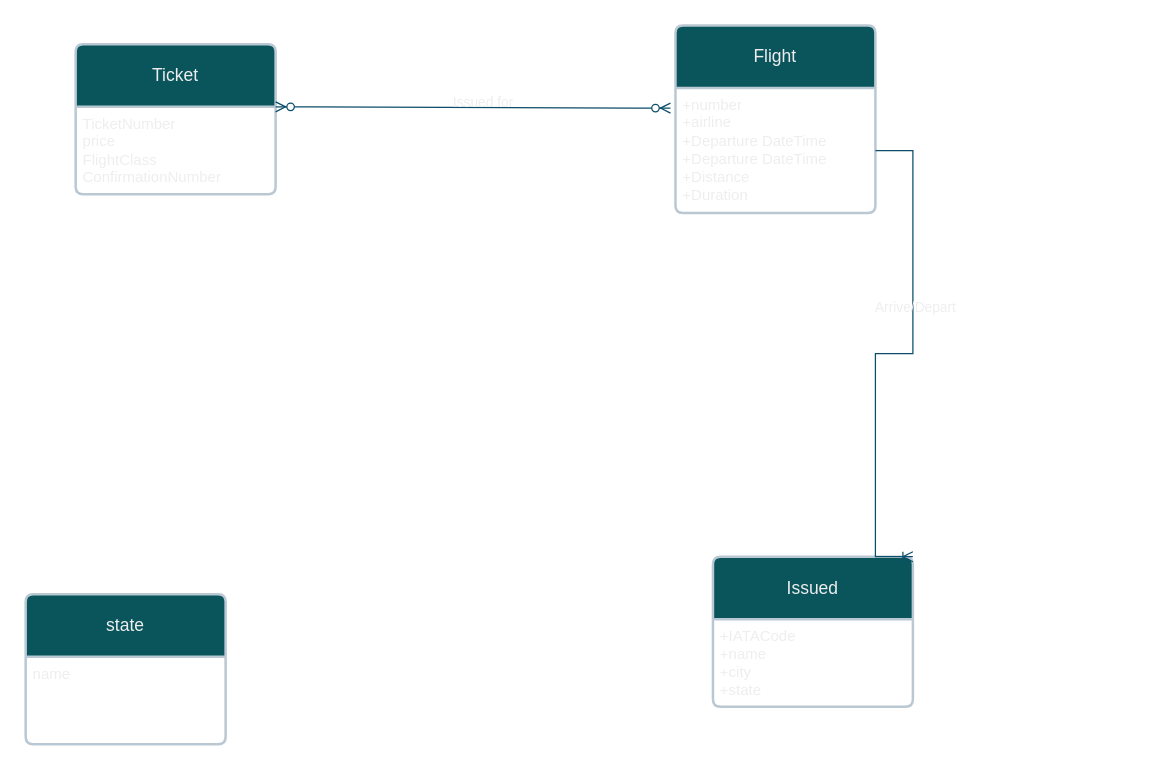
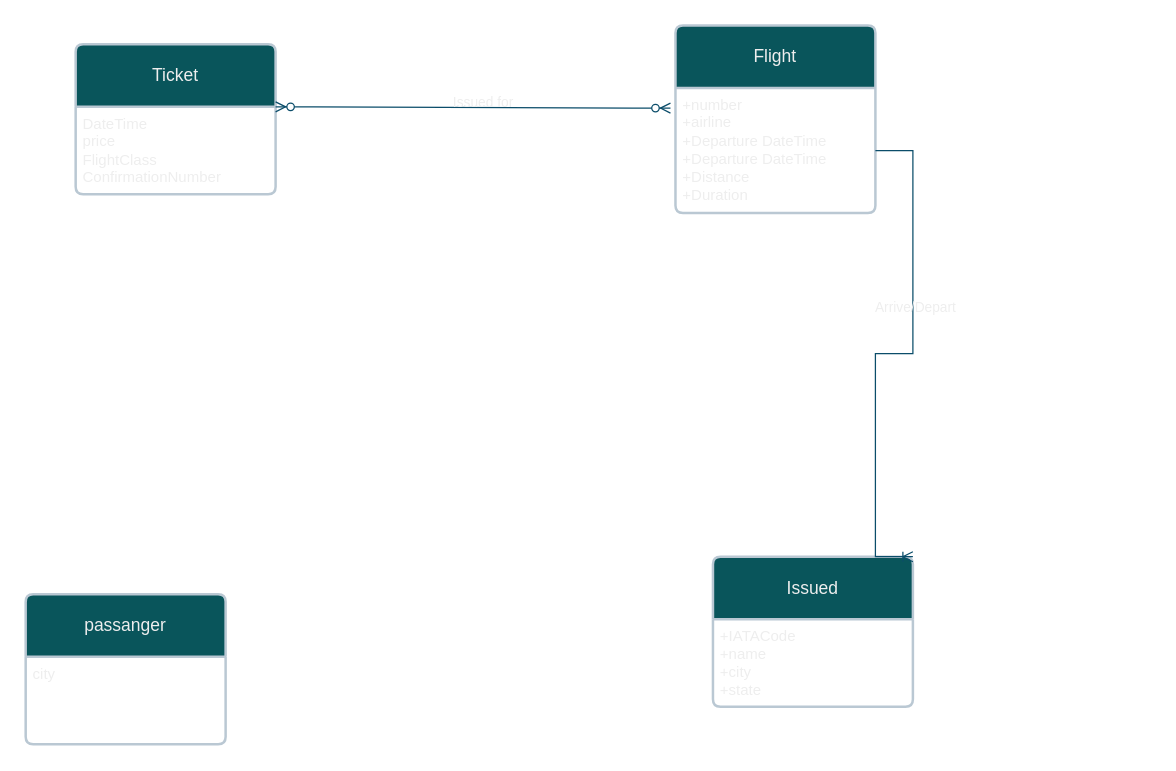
  <mxCell id="0" />
  <mxCell id="1" parent="0" />
- <mxCell id="2" value="state" style="swimlane;childLayout=stackLayout;horizontal=1;startSize=50;horizontalStack=0;rounded=1;fontSize=14;fontStyle=0;strokeWidth=2;resizeParent=0;resizeLast=1;shadow=0;dashed=0;align=center;arcSize=4;whiteSpace=wrap;html=1;labelBackgroundColor=none;fillColor=#09555B;strokeColor=#BAC8D3;fontColor=#EEEEEE;" parent="1" vertex="1"><mxGeometry x="20" y="475" width="160" height="120" as="geometry" /></mxCell>
- <mxCell id="3" value="name" style="align=left;strokeColor=none;fillColor=none;spacingLeft=4;spacingRight=4;fontSize=12;verticalAlign=top;resizable=0;rotatable=0;part=1;html=1;whiteSpace=wrap;labelBackgroundColor=none;fontColor=#EEEEEE;" parent="2" vertex="1"><mxGeometry y="50" width="160" height="70" as="geometry" /></mxCell>
+ <mxCell id="2" value="passanger" style="swimlane;childLayout=stackLayout;horizontal=1;startSize=50;horizontalStack=0;rounded=1;fontSize=14;fontStyle=0;strokeWidth=2;resizeParent=0;resizeLast=1;shadow=0;dashed=0;align=center;arcSize=4;whiteSpace=wrap;html=1;labelBackgroundColor=none;fillColor=#09555B;strokeColor=#BAC8D3;fontColor=#EEEEEE;" parent="1" vertex="1"><mxGeometry x="20" y="475" width="160" height="120" as="geometry" /></mxCell>
+ <mxCell id="3" value="city" style="align=left;strokeColor=none;fillColor=none;spacingLeft=4;spacingRight=4;fontSize=12;verticalAlign=top;resizable=0;rotatable=0;part=1;html=1;whiteSpace=wrap;labelBackgroundColor=none;fontColor=#EEEEEE;" parent="2" vertex="1"><mxGeometry y="50" width="160" height="70" as="geometry" /></mxCell>
  <mxCell id="4" value="Flight" style="swimlane;childLayout=stackLayout;horizontal=1;startSize=50;horizontalStack=0;rounded=1;fontSize=14;fontStyle=0;strokeWidth=2;resizeParent=0;resizeLast=1;shadow=0;dashed=0;align=center;arcSize=4;whiteSpace=wrap;html=1;labelBackgroundColor=none;fillColor=#09555B;strokeColor=#BAC8D3;fontColor=#EEEEEE;" parent="1" vertex="1"><mxGeometry x="540" y="20" width="160" height="150" as="geometry" /></mxCell>
  <mxCell id="5" value="+number&lt;br&gt;+airline&lt;div&gt;+Departure DateTime&lt;/div&gt;&lt;div&gt;+Departure DateTime&lt;/div&gt;&lt;div&gt;+Distance&lt;/div&gt;&lt;div&gt;+Duration&lt;/div&gt;" style="align=left;strokeColor=none;fillColor=none;spacingLeft=4;spacingRight=4;fontSize=12;verticalAlign=top;resizable=0;rotatable=0;part=1;html=1;whiteSpace=wrap;labelBackgroundColor=none;fontColor=#EEEEEE;" parent="4" vertex="1"><mxGeometry y="50" width="160" height="100" as="geometry" /></mxCell>
  <mxCell id="6" value="Issued" style="swimlane;childLayout=stackLayout;horizontal=1;startSize=50;horizontalStack=0;rounded=1;fontSize=14;fontStyle=0;strokeWidth=2;resizeParent=0;resizeLast=1;shadow=0;dashed=0;align=center;arcSize=4;whiteSpace=wrap;html=1;labelBackgroundColor=none;fillColor=#09555B;strokeColor=#BAC8D3;fontColor=#EEEEEE;" parent="1" vertex="1"><mxGeometry x="570" y="445" width="160" height="120" as="geometry" /></mxCell>
  <mxCell id="7" value="&lt;div&gt;+IATACode&lt;/div&gt;+name&lt;br&gt;+city&lt;div&gt;+state&lt;/div&gt;" style="align=left;strokeColor=none;fillColor=none;spacingLeft=4;spacingRight=4;fontSize=12;verticalAlign=top;resizable=0;rotatable=0;part=1;html=1;whiteSpace=wrap;labelBackgroundColor=none;fontColor=#EEEEEE;" parent="6" vertex="1"><mxGeometry y="50" width="160" height="70" as="geometry" /></mxCell>
  <mxCell id="8" value="Ticket" style="swimlane;childLayout=stackLayout;horizontal=1;startSize=50;horizontalStack=0;rounded=1;fontSize=14;fontStyle=0;strokeWidth=2;resizeParent=0;resizeLast=1;shadow=0;dashed=0;align=center;arcSize=4;whiteSpace=wrap;html=1;labelBackgroundColor=none;fillColor=#09555B;strokeColor=#BAC8D3;fontColor=#EEEEEE;" parent="1" vertex="1"><mxGeometry x="60" y="35" width="160" height="120" as="geometry" /></mxCell>
- <mxCell id="9" value="TicketNumber&lt;div&gt;price&lt;/div&gt;&lt;div&gt;FlightClass&lt;/div&gt;&lt;div&gt;ConfirmationNumber&lt;/div&gt;&lt;div&gt;&lt;br&gt;&lt;/div&gt;" style="align=left;strokeColor=none;fillColor=none;spacingLeft=4;spacingRight=4;fontSize=12;verticalAlign=top;resizable=0;rotatable=0;part=1;html=1;whiteSpace=wrap;labelBackgroundColor=none;fontColor=#EEEEEE;" parent="8" vertex="1"><mxGeometry y="50" width="160" height="70" as="geometry" /></mxCell>
+ <mxCell id="9" value="DateTime&lt;div&gt;price&lt;/div&gt;&lt;div&gt;FlightClass&lt;/div&gt;&lt;div&gt;ConfirmationNumber&lt;/div&gt;&lt;div&gt;&lt;br&gt;&lt;/div&gt;" style="align=left;strokeColor=none;fillColor=none;spacingLeft=4;spacingRight=4;fontSize=12;verticalAlign=top;resizable=0;rotatable=0;part=1;html=1;whiteSpace=wrap;labelBackgroundColor=none;fontColor=#EEEEEE;" parent="8" vertex="1"><mxGeometry y="50" width="160" height="70" as="geometry" /></mxCell>
  <mxCell id="10" value="" style="edgeStyle=entityRelationEdgeStyle;fontSize=12;html=1;endArrow=ERzeroToMany;endFill=1;startArrow=ERzeroToMany;rounded=0;exitX=1;exitY=0;exitDx=0;exitDy=0;entryX=-0.025;entryY=0.16;entryDx=0;entryDy=0;entryPerimeter=0;labelBackgroundColor=none;strokeColor=#0B4D6A;fontColor=default;" parent="1" source="9" target="5" edge="1"><mxGeometry width="100" height="100" relative="1" as="geometry"><mxPoint x="360" y="150" as="sourcePoint" /><mxPoint x="460" y="50" as="targetPoint" /></mxGeometry></mxCell>
  <mxCell id="11" value="Issued for" style="edgeLabel;html=1;align=center;verticalAlign=middle;resizable=0;points=[];labelBackgroundColor=none;fontColor=#EEEEEE;" parent="10" vertex="1" connectable="0"><mxGeometry x="0.044" y="4" relative="1" as="geometry"><mxPoint as="offset" /></mxGeometry></mxCell>
  <mxCell id="12" value="" style="edgeStyle=entityRelationEdgeStyle;fontSize=12;html=1;endArrow=ERoneToMany;rounded=0;entryX=1;entryY=0;entryDx=0;entryDy=0;labelBackgroundColor=none;strokeColor=#0B4D6A;fontColor=default;" parent="1" source="5" target="6" edge="1"><mxGeometry width="100" height="100" relative="1" as="geometry"><mxPoint x="702" y="102" as="sourcePoint" /><mxPoint x="720.96" y="553.99" as="targetPoint" /><Array as="points"><mxPoint x="767.96" y="452" /><mxPoint x="898.96" y="422" /><mxPoint x="868.96" y="482" /><mxPoint x="918.96" y="402" /></Array></mxGeometry></mxCell>
  <mxCell id="13" value="Arrive/Depart" style="edgeLabel;html=1;align=center;verticalAlign=middle;resizable=0;points=[];labelBackgroundColor=none;fontColor=#EEEEEE;" parent="12" vertex="1" connectable="0"><mxGeometry x="-0.251" y="1" relative="1" as="geometry"><mxPoint as="offset" /></mxGeometry></mxCell>
